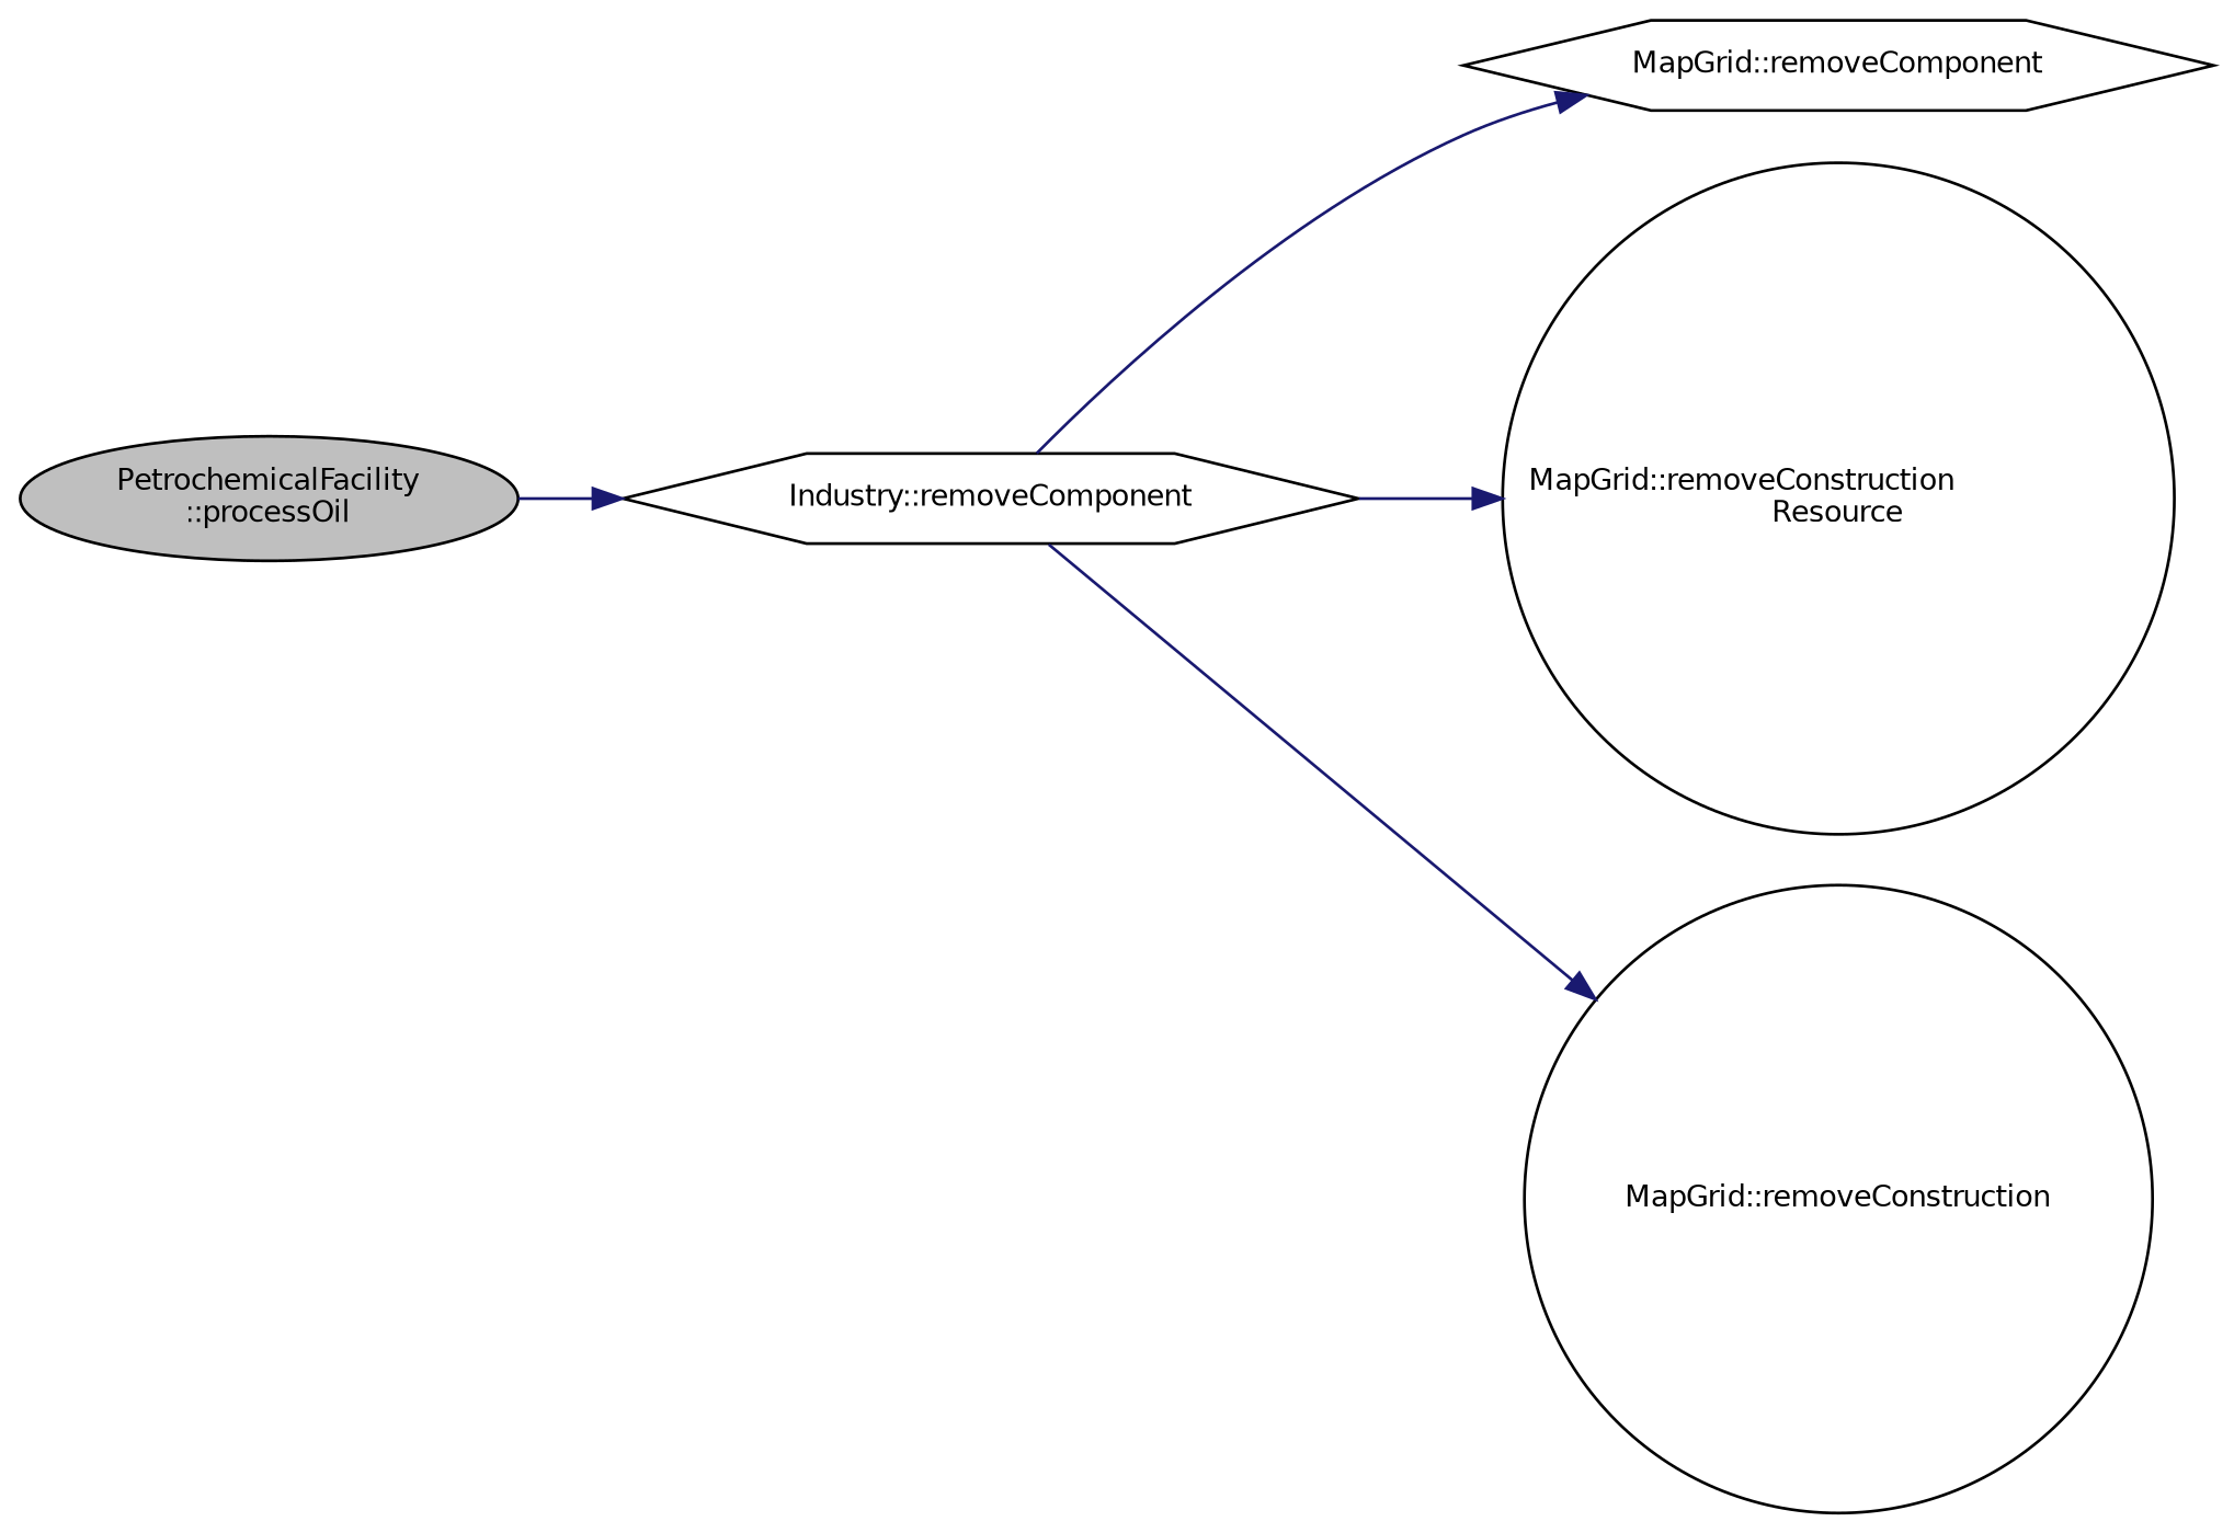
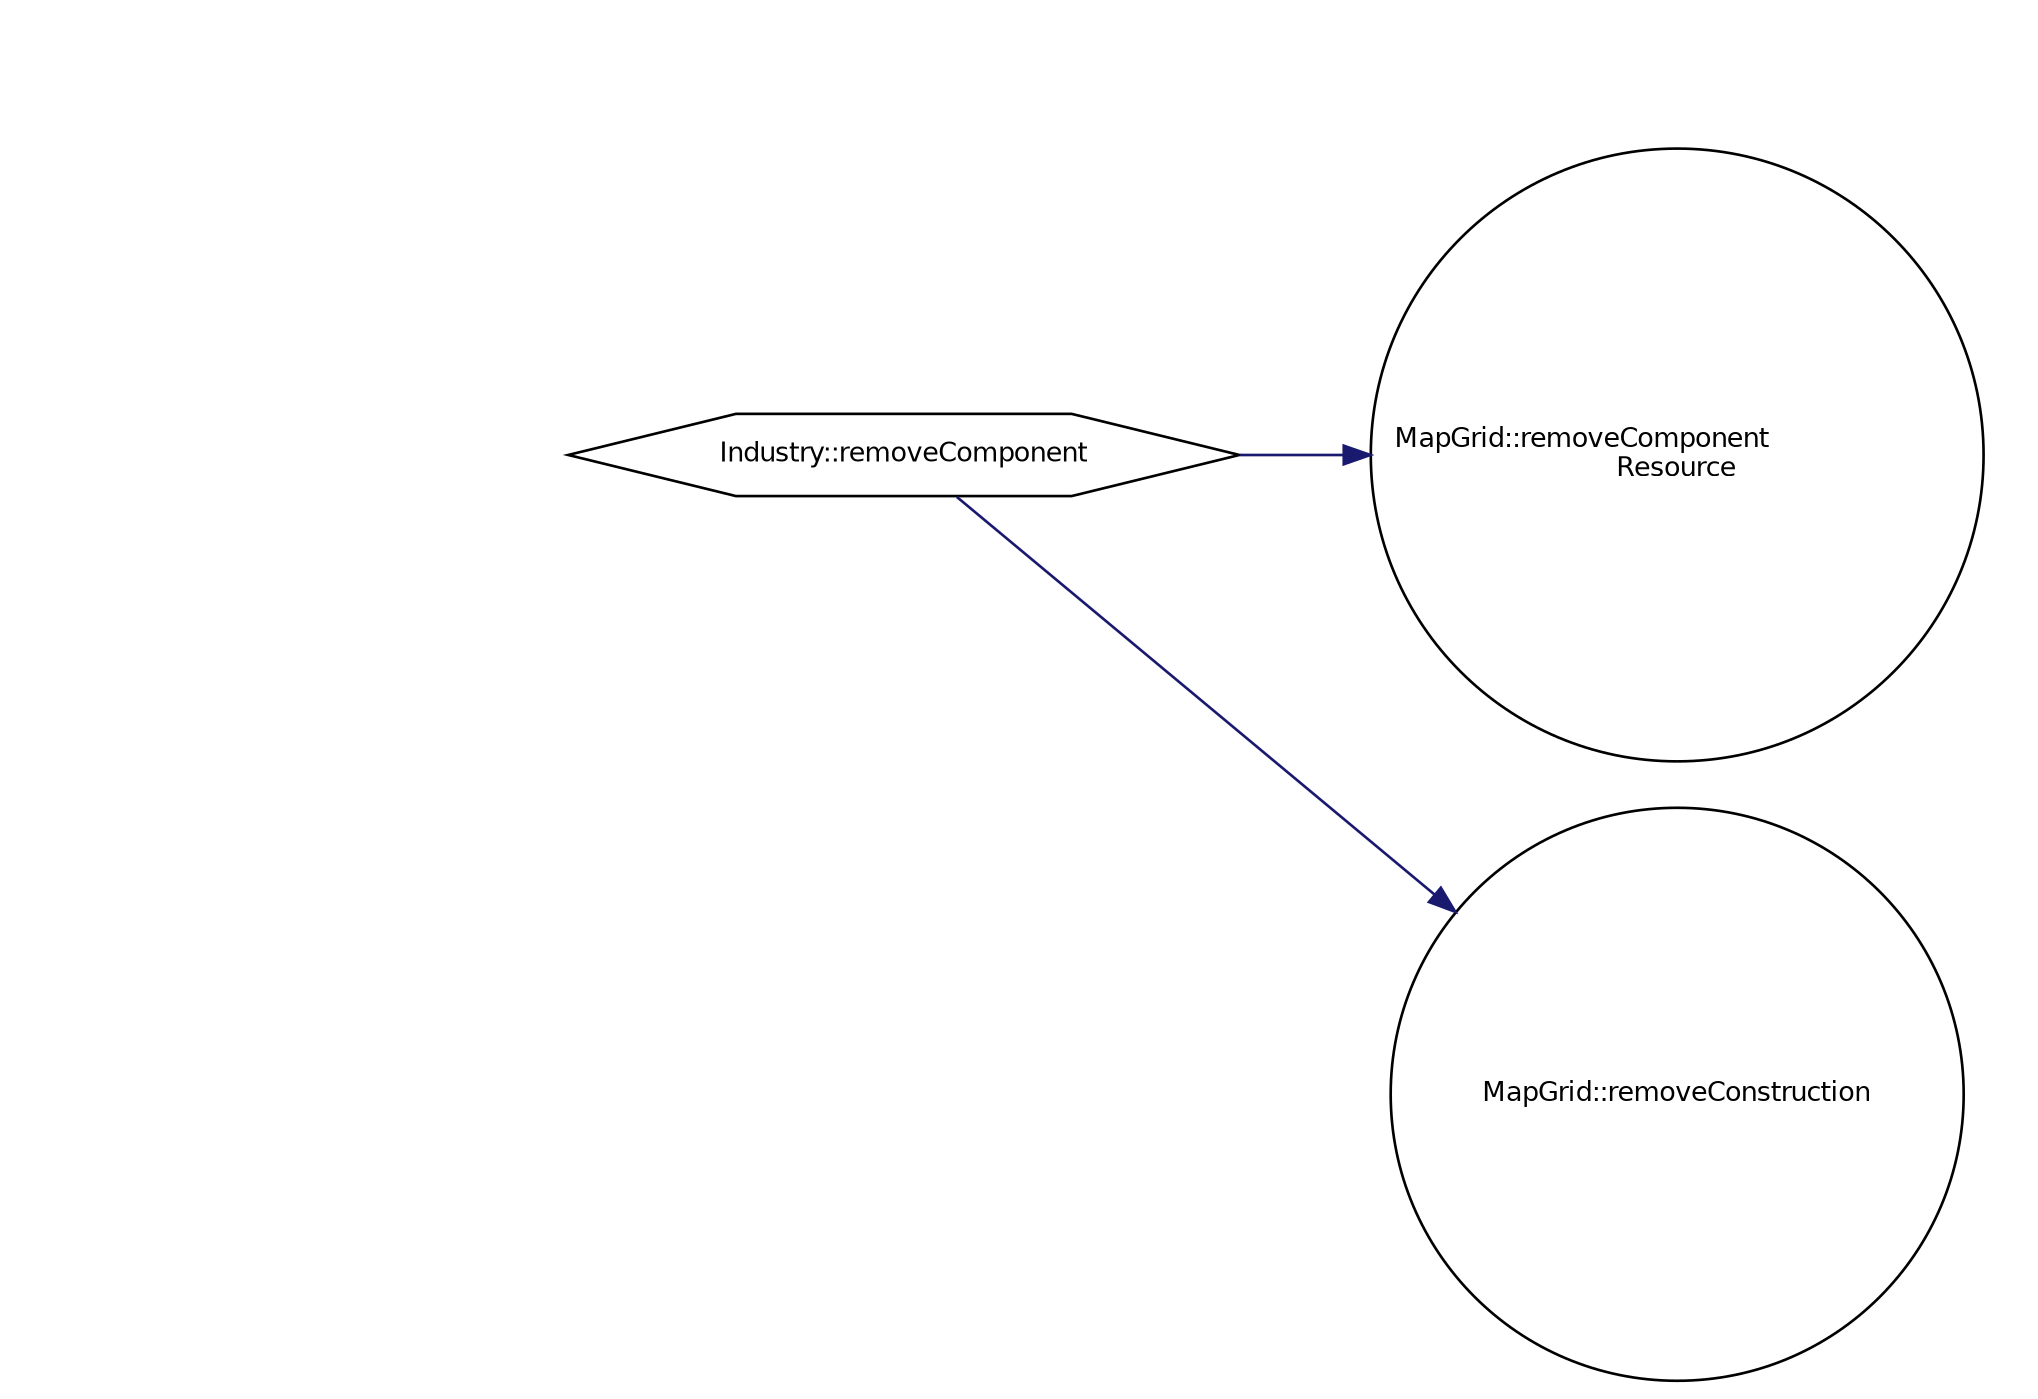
  digraph {
    rankdir=LR
    node [color=black fillcolor=white fontname=Helvetica fontsize=10 shape=hexagon style=filled]
    edge [color=midnightblue fontname=Helvetica fontsize=10 labelfontname=Helvetica labelfontsize=10 style=solid]
-   n1 [fillcolor=grey75 fontcolor=black height=0.2 label="PetrochemicalFacility\l::processOil" shape=ellipse width=0.4]
    n2 [height=0.2 label="Industry::removeComponent" width=0.4]
-   n3 [height=0.2 label="MapGrid::removeComponent" width=0.4]
-   n4 [height=0.2 label="MapGrid::removeConstruction\lResource" shape=circle width=0.4]
+   n4 [height=0.2 label="MapGrid::removeComponent\lResource" shape=circle width=0.4]
    n5 [height=0.2 label="MapGrid::removeConstruction" shape=circle width=0.4]
-   n1 -> n2
-   n2 -> n3
    n2 -> n4
    n2 -> n5
  }
